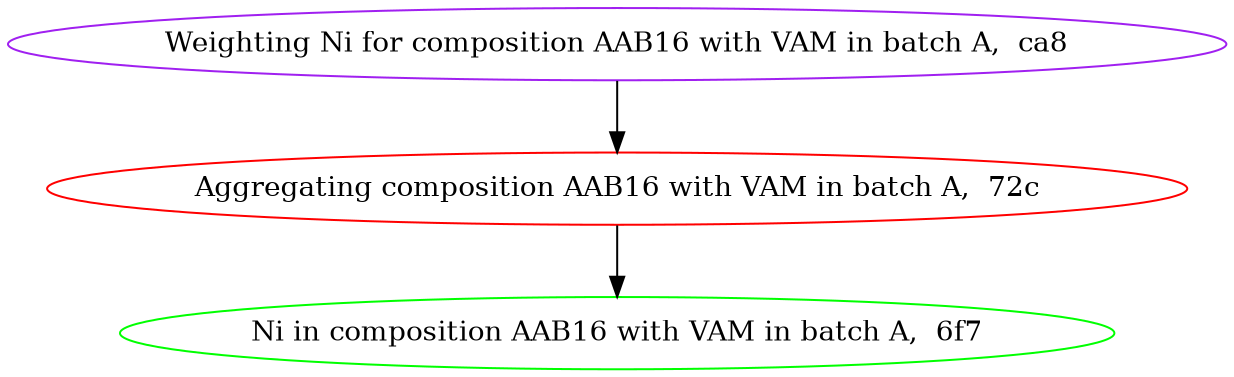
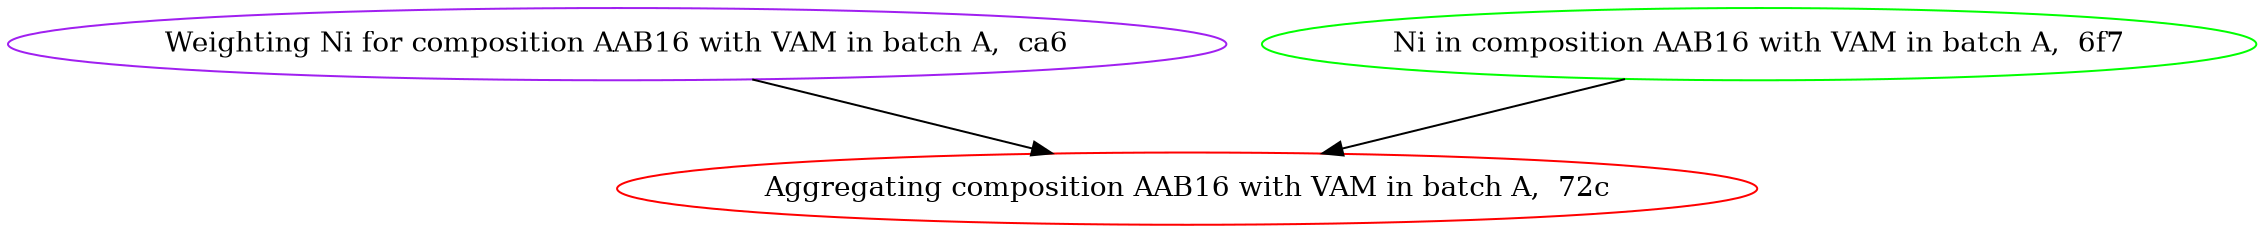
  strict digraph {
    node [nodesep=0.4 ranksep=1 tags="{0: 'composition_id::AAB16', 1: 'batch::A', 2: 'fabrication_method::VAM'}"]
-   "Weighting Ni for composition AAB16 with VAM in batch A,  ca6" ["Mass Loss"="Mass Loss, 0.0 gram" "Weighed Mass"="Weighed Mass, 21.3874 gram" color=purple height=0.5 width=6.8424 label="Weighting Ni for composition AAB16 with VAM in batch A,  ca8"]
+   "Weighting Ni for composition AAB16 with VAM in batch A,  ca6" ["Mass Loss"="Mass Loss, 0.0 gram" "Weighed Mass"="Weighed Mass, 21.3874 gram" color=purple height=0.5 width=6.8424]
    "Aggregating composition AAB16 with VAM in batch A,  72c" [color=red height=0.5 width=6.4092]
    "Ni in composition AAB16 with VAM in batch A,  6f7" [color=green height=0.5 width=5.6689]
    "Weighting Ni for composition AAB16 with VAM in batch A,  ca6" -> "Aggregating composition AAB16 with VAM in batch A,  72c"
-   "Aggregating composition AAB16 with VAM in batch A,  72c" -> "Ni in composition AAB16 with VAM in batch A,  6f7"
+   "Ni in composition AAB16 with VAM in batch A,  6f7" -> "Aggregating composition AAB16 with VAM in batch A,  72c"
  }
